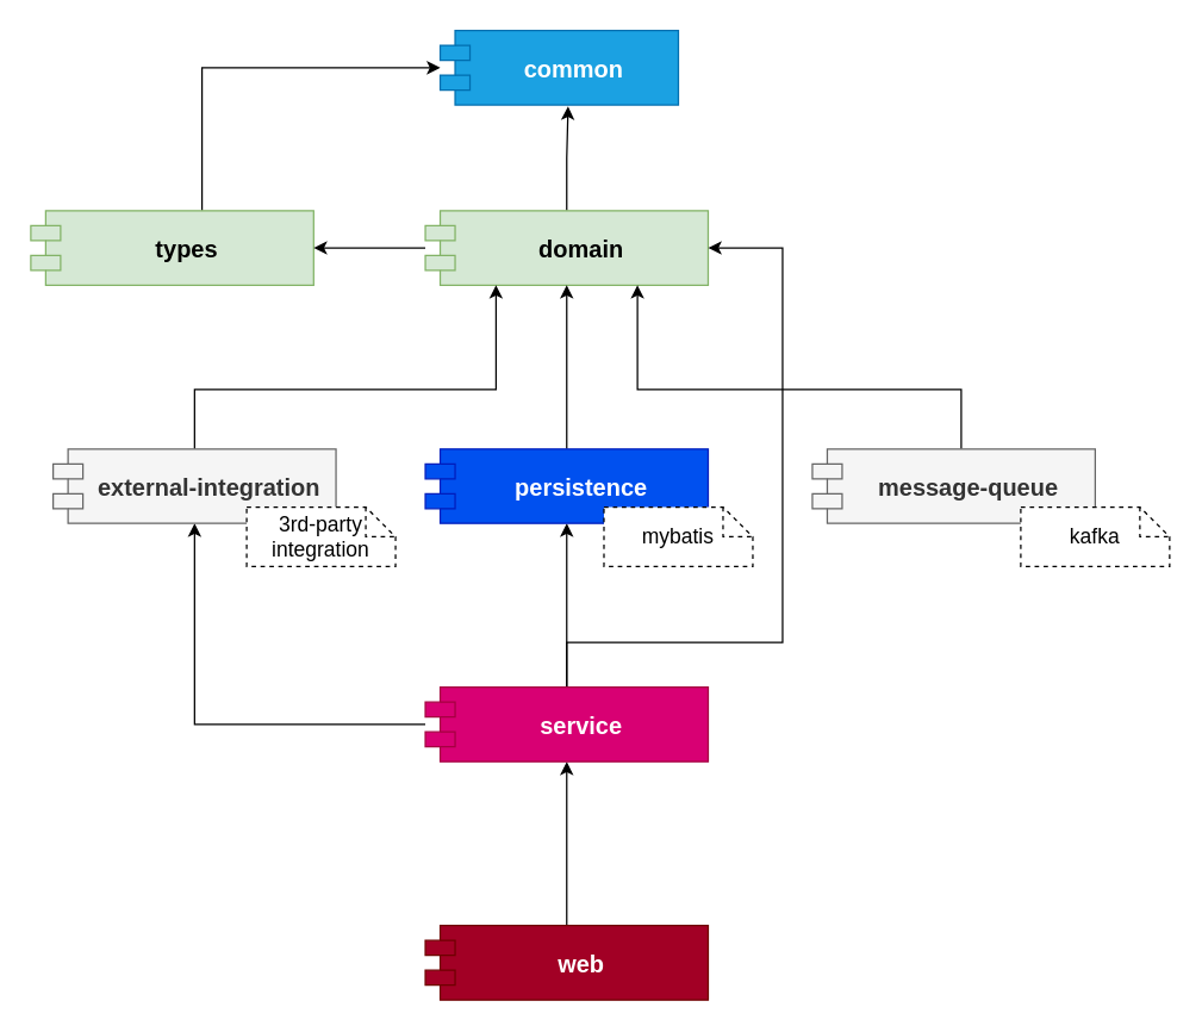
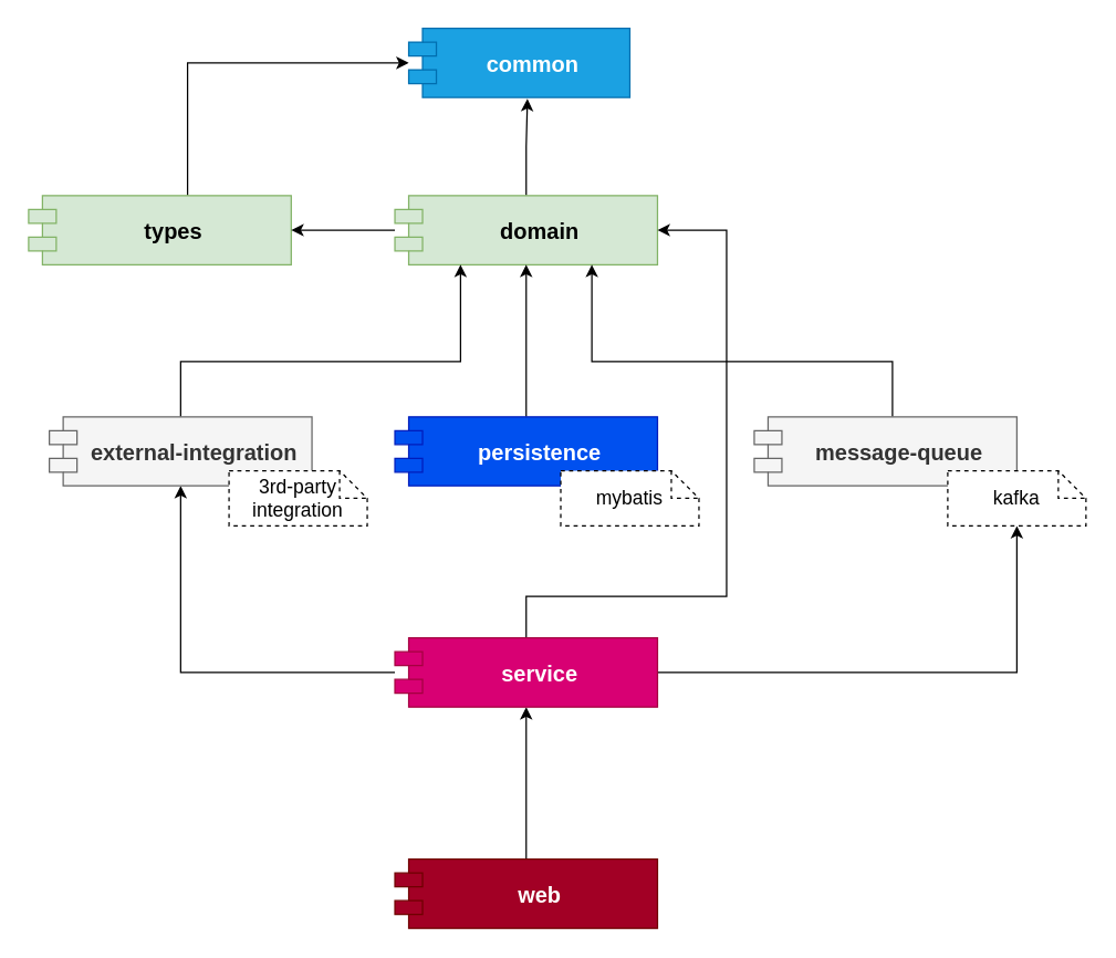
  <mxCell id="0" />
  <mxCell id="1" parent="0" />
  <mxCell id="2" value="common" style="shape=module;align=left;spacingLeft=20;align=center;verticalAlign=middle;fontStyle=1;fontSize=16;fillColor=#1ba1e2;strokeColor=#006EAF;fontColor=#ffffff;" parent="1" vertex="1"><mxGeometry x="295" y="20" width="160" height="50" as="geometry" /></mxCell>
  <mxCell id="3" style="edgeStyle=orthogonalEdgeStyle;rounded=0;orthogonalLoop=1;jettySize=auto;html=1;fontSize=16;" parent="1" source="4" target="2" edge="1"><mxGeometry relative="1" as="geometry"><Array as="points"><mxPoint x="135" y="45" /></Array></mxGeometry></mxCell>
  <mxCell id="4" value="types" style="shape=module;align=left;spacingLeft=20;align=center;verticalAlign=middle;fontStyle=1;fontSize=16;fillColor=#d5e8d4;strokeColor=#82b366;" parent="1" vertex="1"><mxGeometry x="20" y="141" width="190" height="50" as="geometry" /></mxCell>
  <mxCell id="5" style="edgeStyle=orthogonalEdgeStyle;rounded=0;orthogonalLoop=1;jettySize=auto;html=1;entryX=0.537;entryY=1.02;entryDx=0;entryDy=0;entryPerimeter=0;fontSize=16;" parent="1" source="7" target="2" edge="1"><mxGeometry relative="1" as="geometry" /></mxCell>
  <mxCell id="6" style="edgeStyle=orthogonalEdgeStyle;rounded=0;orthogonalLoop=1;jettySize=auto;html=1;entryX=1;entryY=0.5;entryDx=0;entryDy=0;fontSize=16;" parent="1" source="7" target="4" edge="1"><mxGeometry relative="1" as="geometry" /></mxCell>
  <mxCell id="7" value="domain" style="shape=module;align=left;spacingLeft=20;align=center;verticalAlign=middle;fontStyle=1;fontSize=16;fillColor=#d5e8d4;strokeColor=#82b366;" parent="1" vertex="1"><mxGeometry x="285" y="141" width="190" height="50" as="geometry" /></mxCell>
  <mxCell id="8" style="edgeStyle=orthogonalEdgeStyle;rounded=0;orthogonalLoop=1;jettySize=auto;html=1;entryX=0.5;entryY=1;entryDx=0;entryDy=0;fontSize=16;" parent="1" source="9" target="13" edge="1"><mxGeometry relative="1" as="geometry" /></mxCell>
  <mxCell id="9" value="web" style="shape=module;align=left;spacingLeft=20;align=center;verticalAlign=middle;fontStyle=1;fontSize=16;fillColor=#a20025;strokeColor=#6F0000;fontColor=#ffffff;" parent="1" vertex="1"><mxGeometry x="285" y="621" width="190" height="50" as="geometry" /></mxCell>
- <mxCell id="10" style="edgeStyle=orthogonalEdgeStyle;rounded=0;orthogonalLoop=1;jettySize=auto;html=1;entryX=0.5;entryY=1;entryDx=0;entryDy=0;fontSize=16;" parent="1" source="13" target="15" edge="1"><mxGeometry relative="1" as="geometry" /></mxCell>
+ <mxCell id="10" style="edgeStyle=orthogonalEdgeStyle;rounded=0;orthogonalLoop=1;jettySize=auto;html=1;fontSize=16;" parent="1" source="13" target="20" edge="1"><mxGeometry relative="1" as="geometry" /></mxCell>
  <mxCell id="11" style="edgeStyle=orthogonalEdgeStyle;rounded=0;orthogonalLoop=1;jettySize=auto;html=1;entryX=0.5;entryY=1;entryDx=0;entryDy=0;fontSize=16;" parent="1" source="13" target="19" edge="1"><mxGeometry relative="1" as="geometry" /></mxCell>
  <mxCell id="12" style="edgeStyle=orthogonalEdgeStyle;rounded=0;orthogonalLoop=1;jettySize=auto;html=1;entryX=1;entryY=0.5;entryDx=0;entryDy=0;fontSize=16;" parent="1" source="13" target="7" edge="1"><mxGeometry relative="1" as="geometry"><Array as="points"><mxPoint x="380" y="431" /><mxPoint x="525" y="431" /><mxPoint x="525" y="166" /></Array></mxGeometry></mxCell>
  <mxCell id="13" value="service" style="shape=module;align=left;spacingLeft=20;align=center;verticalAlign=middle;fontStyle=1;fontSize=16;fillColor=#d80073;strokeColor=#A50040;fontColor=#ffffff;" parent="1" vertex="1"><mxGeometry x="285" y="461" width="190" height="50" as="geometry" /></mxCell>
  <mxCell id="14" style="edgeStyle=orthogonalEdgeStyle;rounded=0;orthogonalLoop=1;jettySize=auto;html=1;entryX=0.5;entryY=1;entryDx=0;entryDy=0;fontSize=16;" parent="1" source="15" target="7" edge="1"><mxGeometry relative="1" as="geometry" /></mxCell>
  <mxCell id="15" value="persistence" style="shape=module;align=left;spacingLeft=20;align=center;verticalAlign=middle;fontStyle=1;fontSize=16;fillColor=#0050ef;strokeColor=#001DBC;fontColor=#ffffff;" parent="1" vertex="1"><mxGeometry x="285" y="301" width="190" height="50" as="geometry" /></mxCell>
  <mxCell id="16" style="edgeStyle=orthogonalEdgeStyle;rounded=0;orthogonalLoop=1;jettySize=auto;html=1;entryX=0.75;entryY=1;entryDx=0;entryDy=0;fontSize=16;" parent="1" source="17" target="7" edge="1"><mxGeometry relative="1" as="geometry"><Array as="points"><mxPoint x="645" y="261" /><mxPoint x="428" y="261" /></Array></mxGeometry></mxCell>
  <mxCell id="17" value="message-queue" style="shape=module;align=left;spacingLeft=20;align=center;verticalAlign=middle;fontStyle=1;fontSize=16;fillColor=#f5f5f5;strokeColor=#666666;fontColor=#333333;" parent="1" vertex="1"><mxGeometry x="545" y="301" width="190" height="50" as="geometry" /></mxCell>
  <mxCell id="18" style="edgeStyle=orthogonalEdgeStyle;rounded=0;orthogonalLoop=1;jettySize=auto;html=1;entryX=0.25;entryY=1;entryDx=0;entryDy=0;fontSize=16;" parent="1" source="19" target="7" edge="1"><mxGeometry relative="1" as="geometry"><Array as="points"><mxPoint x="130" y="261" /><mxPoint x="333" y="261" /></Array></mxGeometry></mxCell>
  <mxCell id="19" value="external-integration" style="shape=module;align=left;spacingLeft=20;align=center;verticalAlign=middle;fontStyle=1;fontSize=16;fillColor=#f5f5f5;strokeColor=#666666;fontColor=#333333;" parent="1" vertex="1"><mxGeometry x="35" y="301" width="190" height="50" as="geometry" /></mxCell>
  <mxCell id="20" value="kafka" style="shape=note;size=20;whiteSpace=wrap;html=1;fontSize=14;dashed=1;" parent="1" vertex="1"><mxGeometry x="685" y="340" width="100" height="40" as="geometry" /></mxCell>
  <mxCell id="21" value="3rd-party integration" style="shape=note;size=20;whiteSpace=wrap;html=1;fontSize=14;dashed=1;" parent="1" vertex="1"><mxGeometry x="165" y="340" width="100" height="40" as="geometry" /></mxCell>
  <mxCell id="22" value="mybatis" style="shape=note;size=20;whiteSpace=wrap;html=1;fontSize=14;dashed=1;" parent="1" vertex="1"><mxGeometry x="405" y="340" width="100" height="40" as="geometry" /></mxCell>
